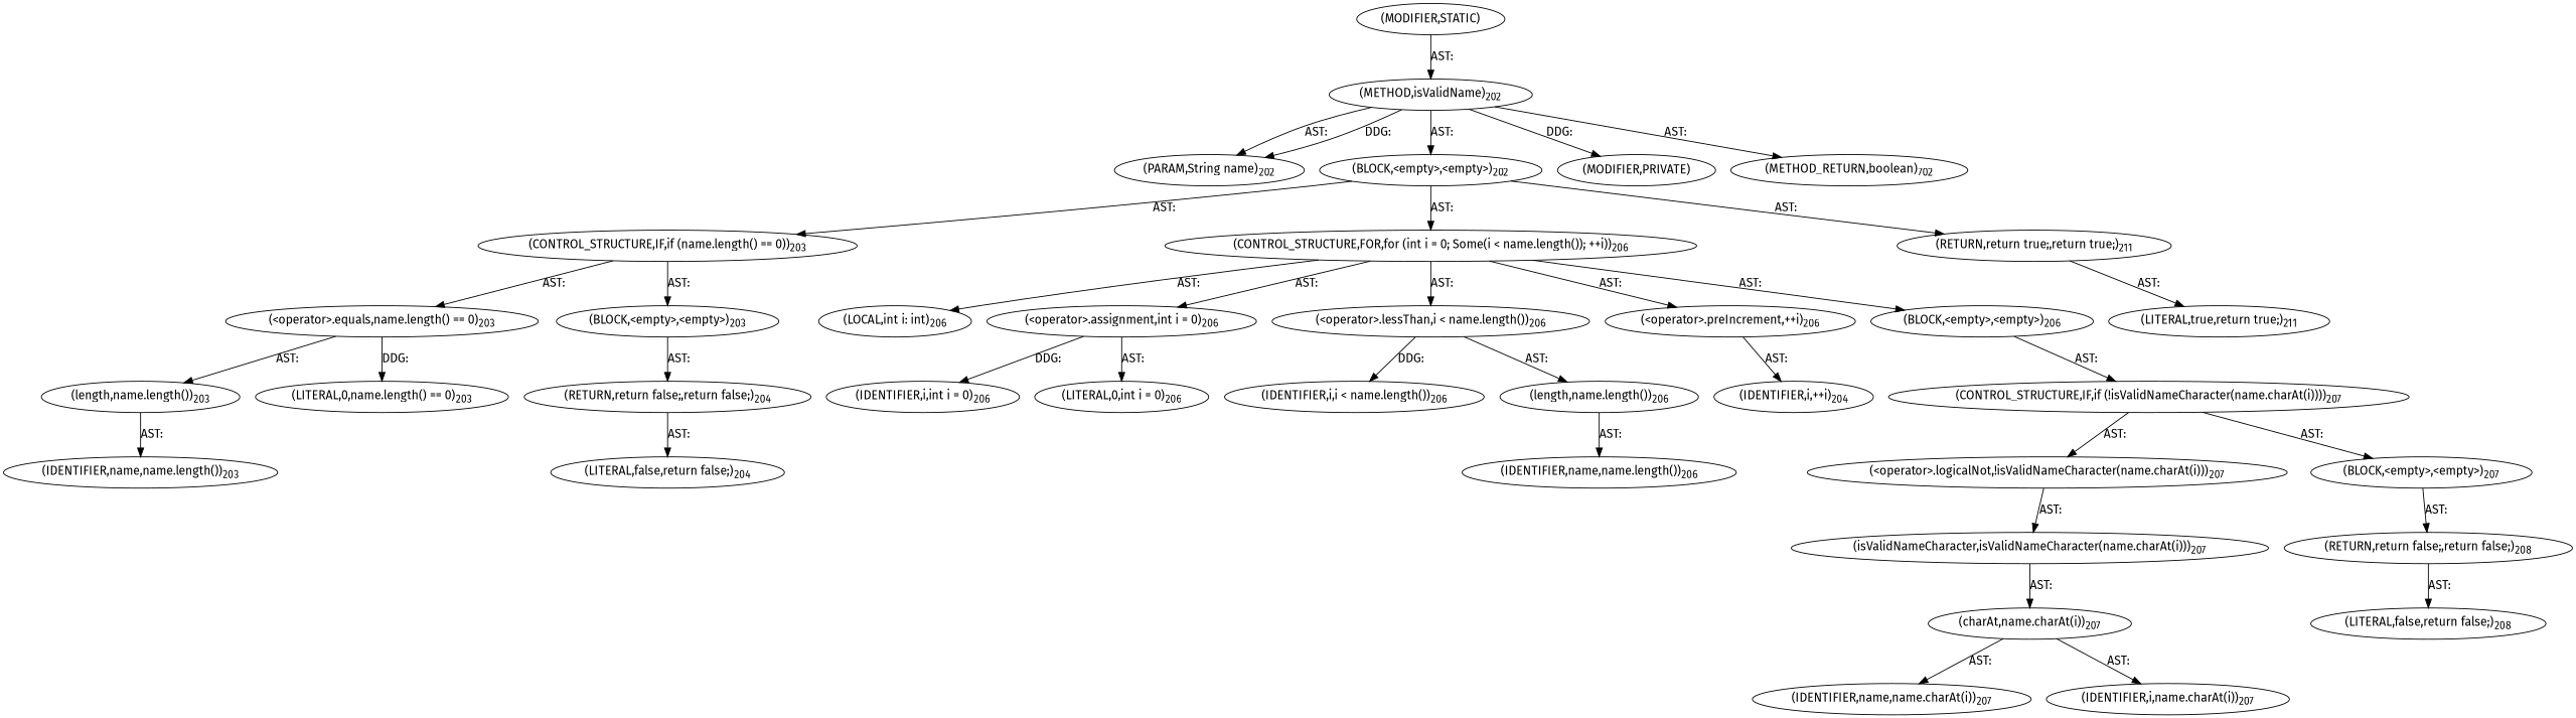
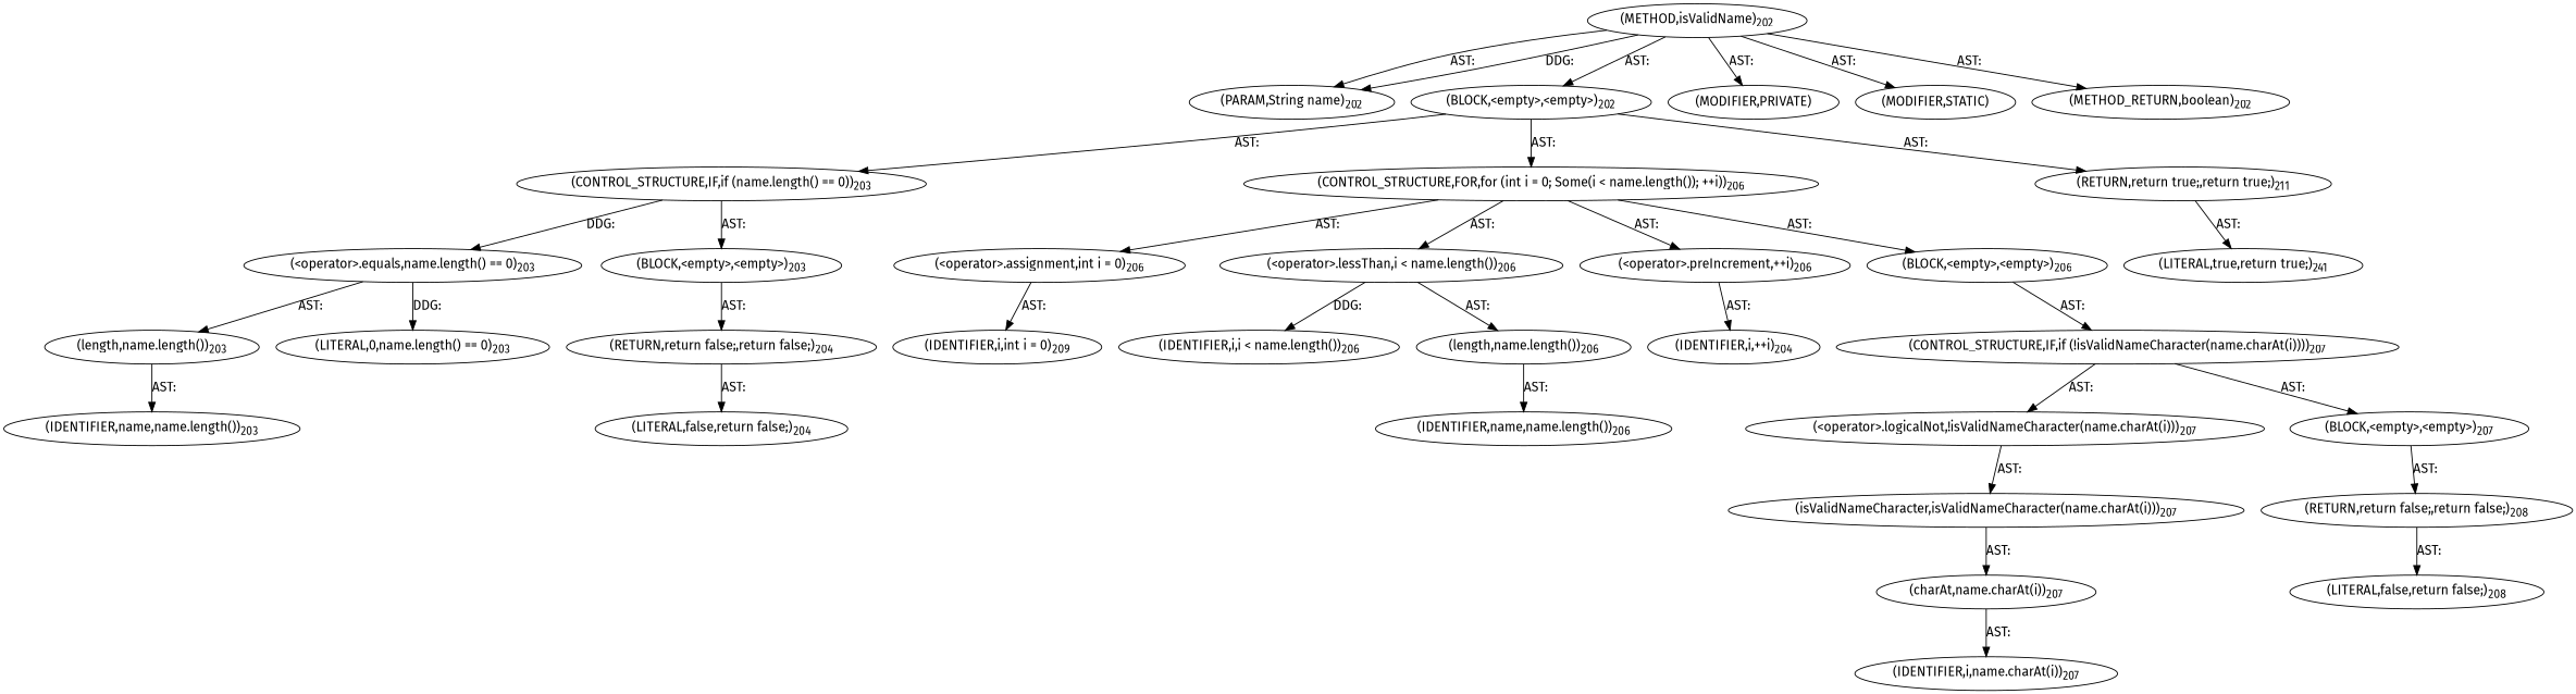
  digraph {
    fontname="Fira Sans"
    node [fontname="Fira Sans"]
    edge [fontname="Fira Sans"]
    n1 [label=<(METHOD,isValidName)<SUB>202</SUB>>]
    n2 [label=<(PARAM,String name)<SUB>202</SUB>>]
    n3 [label=<(BLOCK,&lt;empty&gt;,&lt;empty&gt;)<SUB>202</SUB>>]
    n4 [label=<(MODIFIER,PRIVATE)>]
    n5 [label=<(MODIFIER,STATIC)>]
-   n6 [label=<(METHOD_RETURN,boolean)<SUB>702</SUB>>]
+   n6 [label=<(METHOD_RETURN,boolean)<SUB>202</SUB>>]
    n7 [label=<(CONTROL_STRUCTURE,IF,if (name.length() == 0))<SUB>203</SUB>>]
    n8 [label=<(CONTROL_STRUCTURE,FOR,for (int i = 0; Some(i &lt; name.length()); ++i))<SUB>206</SUB>>]
    n9 [label=<(RETURN,return true;,return true;)<SUB>211</SUB>>]
    n10 [label=<(&lt;operator&gt;.equals,name.length() == 0)<SUB>203</SUB>>]
    n11 [label=<(BLOCK,&lt;empty&gt;,&lt;empty&gt;)<SUB>203</SUB>>]
-   n12 [label=<(LOCAL,int i: int)<SUB>206</SUB>>]
    n13 [label=<(&lt;operator&gt;.assignment,int i = 0)<SUB>206</SUB>>]
    n14 [label=<(&lt;operator&gt;.lessThan,i &lt; name.length())<SUB>206</SUB>>]
    n15 [label=<(&lt;operator&gt;.preIncrement,++i)<SUB>206</SUB>>]
    n16 [label=<(BLOCK,&lt;empty&gt;,&lt;empty&gt;)<SUB>206</SUB>>]
-   n17 [label=<(LITERAL,true,return true;)<SUB>211</SUB>>]
+   n17 [label=<(LITERAL,true,return true;)<SUB>241</SUB>>]
    n18 [label=<(length,name.length())<SUB>203</SUB>>]
    n19 [label=<(LITERAL,0,name.length() == 0)<SUB>203</SUB>>]
    n20 [label=<(RETURN,return false;,return false;)<SUB>204</SUB>>]
    n21 [label=<(IDENTIFIER,name,name.length())<SUB>203</SUB>>]
    n22 [label=<(LITERAL,false,return false;)<SUB>204</SUB>>]
-   n23 [label=<(IDENTIFIER,i,int i = 0)<SUB>206</SUB>>]
-   n24 [label=<(LITERAL,0,int i = 0)<SUB>206</SUB>>]
+   n23 [label=<(IDENTIFIER,i,int i = 0)<SUB>209</SUB>>]
    n25 [label=<(IDENTIFIER,i,i &lt; name.length())<SUB>206</SUB>>]
    n26 [label=<(length,name.length())<SUB>206</SUB>>]
    n27 [label=<(IDENTIFIER,i,++i)<SUB>204</SUB>>]
    n28 [label=<(CONTROL_STRUCTURE,IF,if (!isValidNameCharacter(name.charAt(i))))<SUB>207</SUB>>]
    n29 [label=<(IDENTIFIER,name,name.length())<SUB>206</SUB>>]
    n30 [label=<(&lt;operator&gt;.logicalNot,!isValidNameCharacter(name.charAt(i)))<SUB>207</SUB>>]
    n31 [label=<(BLOCK,&lt;empty&gt;,&lt;empty&gt;)<SUB>207</SUB>>]
    n32 [label=<(isValidNameCharacter,isValidNameCharacter(name.charAt(i)))<SUB>207</SUB>>]
    n33 [label=<(RETURN,return false;,return false;)<SUB>208</SUB>>]
    n34 [label=<(charAt,name.charAt(i))<SUB>207</SUB>>]
-   n35 [label=<(IDENTIFIER,name,name.charAt(i))<SUB>207</SUB>>]
    n36 [label=<(IDENTIFIER,i,name.charAt(i))<SUB>207</SUB>>]
    n37 [label=<(LITERAL,false,return false;)<SUB>208</SUB>>]
    n1 -> n2 [label="AST: "]
    n1 -> n2 [label="DDG: "]
    n1 -> n3 [label="AST: "]
-   n1 -> n4 [label="DDG: "]
-   n5 -> n1 [label="AST: "]
+   n1 -> n4 [label="AST: "]
+   n1 -> n5 [label="AST: "]
    n1 -> n6 [label="AST: "]
    n3 -> n7 [label="AST: "]
    n3 -> n8 [label="AST: "]
    n3 -> n9 [label="AST: "]
-   n7 -> n10 [label="AST: "]
+   n7 -> n10 [label="DDG: "]
    n7 -> n11 [label="AST: "]
-   n8 -> n12 [label="AST: "]
    n8 -> n13 [label="AST: "]
    n8 -> n14 [label="AST: "]
    n8 -> n15 [label="AST: "]
    n8 -> n16 [label="AST: "]
    n9 -> n17 [label="AST: "]
    n10 -> n18 [label="AST: "]
    n10 -> n19 [label="DDG: "]
    n11 -> n20 [label="AST: "]
-   n13 -> n23 [label="DDG: "]
-   n13 -> n24 [label="AST: "]
+   n13 -> n23 [label="AST: "]
    n14 -> n25 [label="DDG: "]
    n14 -> n26 [label="AST: "]
    n15 -> n27 [label="AST: "]
    n16 -> n28 [label="AST: "]
    n18 -> n21 [label="AST: "]
    n20 -> n22 [label="AST: "]
    n26 -> n29 [label="AST: "]
    n28 -> n30 [label="AST: "]
    n28 -> n31 [label="AST: "]
    n30 -> n32 [label="AST: "]
    n31 -> n33 [label="AST: "]
    n32 -> n34 [label="AST: "]
    n33 -> n37 [label="AST: "]
-   n34 -> n35 [label="AST: "]
    n34 -> n36 [label="AST: "]
  }
